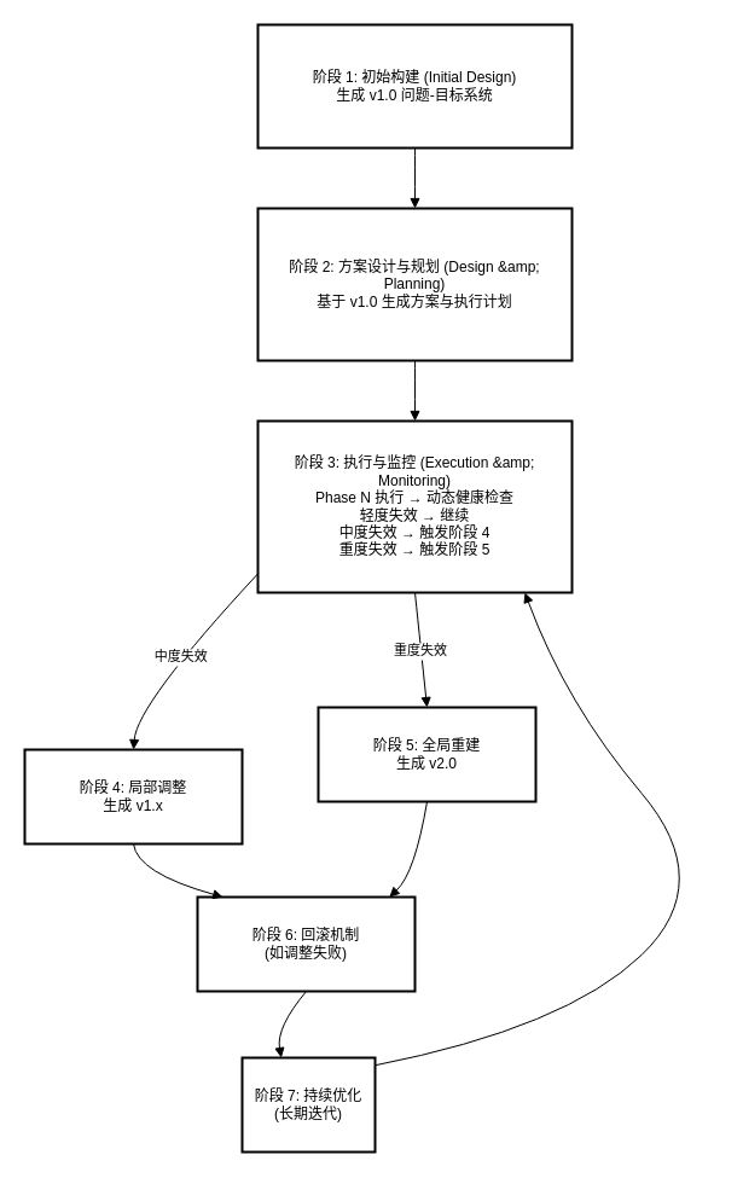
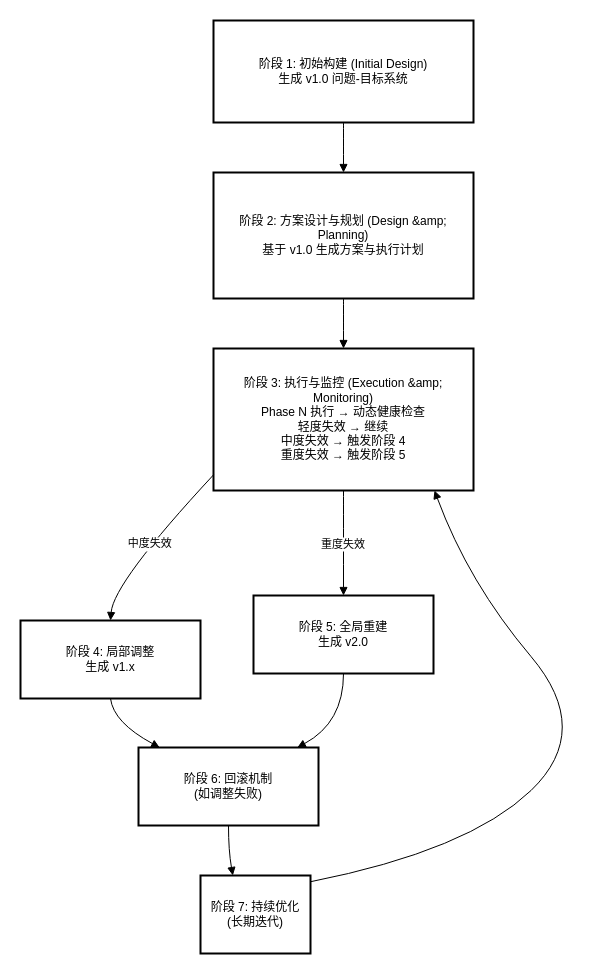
  <mxCell id="0" />
  <mxCell id="1" parent="0" />
  <mxCell id="2" value="阶段 1: 初始构建 (Initial Design)&#10;生成 v1.0 问题-目标系统" style="whiteSpace=wrap;strokeWidth=2;" vertex="1" parent="1"><mxGeometry x="213" y="20" width="260" height="102" as="geometry" /></mxCell>
  <mxCell id="3" value="阶段 2: 方案设计与规划 (Design &amp;amp; Planning)&#10;基于 v1.0 生成方案与执行计划" style="whiteSpace=wrap;strokeWidth=2;" vertex="1" parent="1"><mxGeometry x="213" y="172" width="260" height="126" as="geometry" /></mxCell>
  <mxCell id="4" value="阶段 3: 执行与监控 (Execution &amp;amp; Monitoring)&#10;Phase N 执行 → 动态健康检查&#10;轻度失效 → 继续&#10;中度失效 → 触发阶段 4&#10;重度失效 → 触发阶段 5" style="whiteSpace=wrap;strokeWidth=2;" vertex="1" parent="1"><mxGeometry x="213" y="348" width="260" height="142" as="geometry" /></mxCell>
  <mxCell id="5" value="阶段 4: 局部调整&#10;生成 v1.x" style="whiteSpace=wrap;strokeWidth=2;" vertex="1" parent="1"><mxGeometry x="20" y="620" width="180" height="78" as="geometry" /></mxCell>
- <mxCell id="6" value="阶段 5: 全局重建&#10;生成 v2.0" style="whiteSpace=wrap;strokeWidth=2;" vertex="1" parent="1"><mxGeometry x="263" y="585" width="180" height="78" as="geometry" /></mxCell>
- <mxCell id="7" value="阶段 6: 回滚机制&#10;(如调整失败)" style="whiteSpace=wrap;strokeWidth=2;" vertex="1" parent="1"><mxGeometry x="163" y="742" width="180" height="78" as="geometry" /></mxCell>
+ <mxCell id="6" value="阶段 5: 全局重建&#10;生成 v2.0" style="whiteSpace=wrap;strokeWidth=2;" vertex="1" parent="1"><mxGeometry x="253" y="595" width="180" height="78" as="geometry" /></mxCell>
+ <mxCell id="7" value="阶段 6: 回滚机制&#10;(如调整失败)" style="whiteSpace=wrap;strokeWidth=2;" vertex="1" parent="1"><mxGeometry x="138" y="747" width="180" height="78" as="geometry" /></mxCell>
  <mxCell id="8" value="阶段 7: 持续优化&#10;(长期迭代)" style="whiteSpace=wrap;strokeWidth=2;" vertex="1" parent="1"><mxGeometry x="200" y="875" width="110" height="78" as="geometry" /></mxCell>
  <mxCell id="9" value="" style="curved=1;startArrow=none;endArrow=block;exitX=0.5;exitY=1;entryX=0.5;entryY=0;rounded=0;" edge="1" parent="1" source="2" target="3"><mxGeometry relative="1" as="geometry"><Array as="points" /></mxGeometry></mxCell>
  <mxCell id="10" value="" style="curved=1;startArrow=none;endArrow=block;exitX=0.5;exitY=1;entryX=0.5;entryY=0;rounded=0;" edge="1" parent="1" source="3" target="4"><mxGeometry relative="1" as="geometry"><Array as="points" /></mxGeometry></mxCell>
  <mxCell id="11" value="中度失效" style="curved=1;startArrow=none;endArrow=block;exitX=0;exitY=0.89;entryX=0.5;entryY=-0.01;rounded=0;" edge="1" parent="1" source="4" target="5"><mxGeometry relative="1" as="geometry"><Array as="points"><mxPoint x="113" y="582" /></Array></mxGeometry></mxCell>
  <mxCell id="12" value="重度失效" style="curved=1;startArrow=none;endArrow=block;exitX=0.5;exitY=1;entryX=0.5;entryY=-0.01;rounded=0;" edge="1" parent="1" source="4" target="6"><mxGeometry relative="1" as="geometry"><Array as="points" /></mxGeometry></mxCell>
  <mxCell id="13" value="" style="curved=1;startArrow=none;endArrow=block;exitX=0.5;exitY=0.99;entryX=0.11;entryY=-0.01;rounded=0;" edge="1" parent="1" source="5" target="7"><mxGeometry relative="1" as="geometry"><Array as="points"><mxPoint x="113" y="722" /></Array></mxGeometry></mxCell>
  <mxCell id="14" value="" style="curved=1;startArrow=none;endArrow=block;exitX=0.5;exitY=0.99;entryX=0.89;entryY=-0.01;rounded=0;" edge="1" parent="1" source="6" target="7"><mxGeometry relative="1" as="geometry"><Array as="points"><mxPoint x="343" y="722" /></Array></mxGeometry></mxCell>
  <mxCell id="15" value="" style="curved=1;startArrow=none;endArrow=block;exitX=0.5;exitY=0.99;entryX=0.29;entryY=-0.01;rounded=0;" edge="1" parent="1" source="7" target="8"><mxGeometry relative="1" as="geometry"><Array as="points"><mxPoint x="228" y="850" /></Array></mxGeometry></mxCell>
  <mxCell id="16" value="" style="curved=1;startArrow=none;endArrow=block;exitX=1;exitY=0.08;entryX=0.85;entryY=1;rounded=0;" edge="1" parent="1" source="8" target="4"><mxGeometry relative="1" as="geometry"><Array as="points"><mxPoint x="468" y="850" /><mxPoint x="593" y="730" /><mxPoint x="468" y="582" /></Array></mxGeometry></mxCell>
